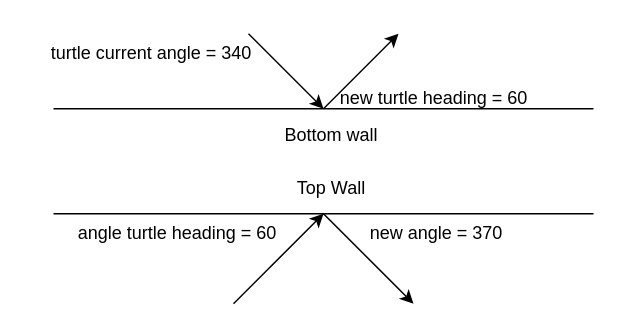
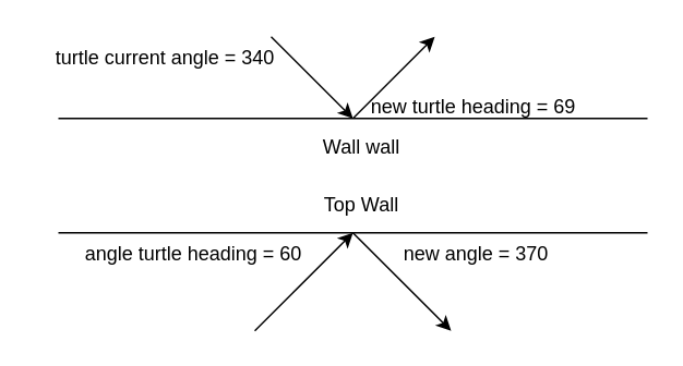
  <mxCell id="0" />
  <mxCell id="1" parent="0" />
  <mxCell id="2" value="" style="endArrow=none;html=1;rounded=0;" edge="1" parent="1"><mxGeometry width="50" height="50" relative="1" as="geometry"><mxPoint x="35" y="72" as="sourcePoint" /><mxPoint x="395" y="72" as="targetPoint" /></mxGeometry></mxCell>
- <mxCell id="3" value="new turtle heading = 60&amp;nbsp;" style="text;html=1;align=center;verticalAlign=middle;resizable=0;points=[];autosize=1;strokeColor=none;fillColor=none;" vertex="1" parent="1"><mxGeometry x="215" y="50" width="150" height="30" as="geometry" /></mxCell>
- <mxCell id="4" value="Bottom wall" style="text;html=1;align=center;verticalAlign=middle;resizable=0;points=[];autosize=1;strokeColor=none;fillColor=none;" vertex="1" parent="1"><mxGeometry x="175" y="75" width="90" height="30" as="geometry" /></mxCell>
+ <mxCell id="3" value="new turtle heading = 69&amp;nbsp;" style="text;html=1;align=center;verticalAlign=middle;resizable=0;points=[];autosize=1;strokeColor=none;fillColor=none;" vertex="1" parent="1"><mxGeometry x="215" y="50" width="150" height="30" as="geometry" /></mxCell>
+ <mxCell id="4" value="Wall wall" style="text;html=1;align=center;verticalAlign=middle;resizable=0;points=[];autosize=1;strokeColor=none;fillColor=none;" vertex="1" parent="1"><mxGeometry x="175" y="75" width="90" height="30" as="geometry" /></mxCell>
  <mxCell id="5" value="" style="endArrow=none;html=1;rounded=0;" edge="1" parent="1"><mxGeometry width="50" height="50" relative="1" as="geometry"><mxPoint x="35" y="142" as="sourcePoint" /><mxPoint x="395" y="142" as="targetPoint" /></mxGeometry></mxCell>
  <mxCell id="6" value="" style="endArrow=classic;html=1;rounded=0;" edge="1" parent="1"><mxGeometry width="50" height="50" relative="1" as="geometry"><mxPoint x="155" y="202" as="sourcePoint" /><mxPoint x="215" y="142" as="targetPoint" /></mxGeometry></mxCell>
  <mxCell id="7" value="" style="endArrow=classic;html=1;rounded=0;" edge="1" parent="1"><mxGeometry width="50" height="50" relative="1" as="geometry"><mxPoint x="215" y="142" as="sourcePoint" /><mxPoint x="275" y="202" as="targetPoint" /></mxGeometry></mxCell>
  <mxCell id="8" value="Top Wall" style="text;html=1;align=center;verticalAlign=middle;resizable=0;points=[];autosize=1;strokeColor=none;fillColor=none;" vertex="1" parent="1"><mxGeometry x="185" y="110" width="70" height="30" as="geometry" /></mxCell>
  <mxCell id="9" value="" style="endArrow=classic;html=1;rounded=0;entryX=0;entryY=0.733;entryDx=0;entryDy=0;entryPerimeter=0;" edge="1" parent="1" target="3"><mxGeometry width="50" height="50" relative="1" as="geometry"><mxPoint x="165" y="22" as="sourcePoint" /><mxPoint x="185" y="22" as="targetPoint" /></mxGeometry></mxCell>
  <mxCell id="10" value="turtle current angle = 340" style="text;html=1;align=center;verticalAlign=middle;resizable=0;points=[];autosize=1;strokeColor=none;fillColor=none;" vertex="1" parent="1"><mxGeometry x="20" y="20" width="160" height="30" as="geometry" /></mxCell>
  <mxCell id="11" value="" style="endArrow=classic;html=1;rounded=0;" edge="1" parent="1"><mxGeometry width="50" height="50" relative="1" as="geometry"><mxPoint x="215" y="72" as="sourcePoint" /><mxPoint x="265" y="22" as="targetPoint" /></mxGeometry></mxCell>
  <mxCell id="12" value="angle turtle heading = 60&amp;nbsp;" style="text;html=1;align=center;verticalAlign=middle;resizable=0;points=[];autosize=1;strokeColor=none;fillColor=none;" vertex="1" parent="1"><mxGeometry x="34" y="140" width="170" height="30" as="geometry" /></mxCell>
  <mxCell id="13" value="new angle = 370" style="text;html=1;align=center;verticalAlign=middle;resizable=0;points=[];autosize=1;strokeColor=none;fillColor=none;" vertex="1" parent="1"><mxGeometry x="235" y="140" width="110" height="30" as="geometry" /></mxCell>
